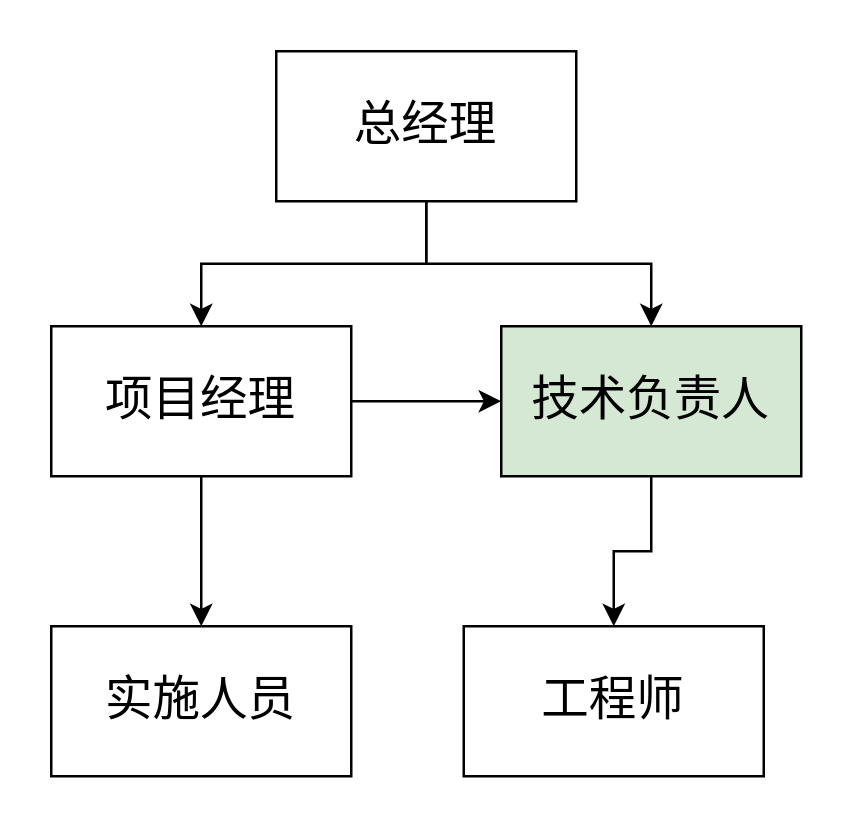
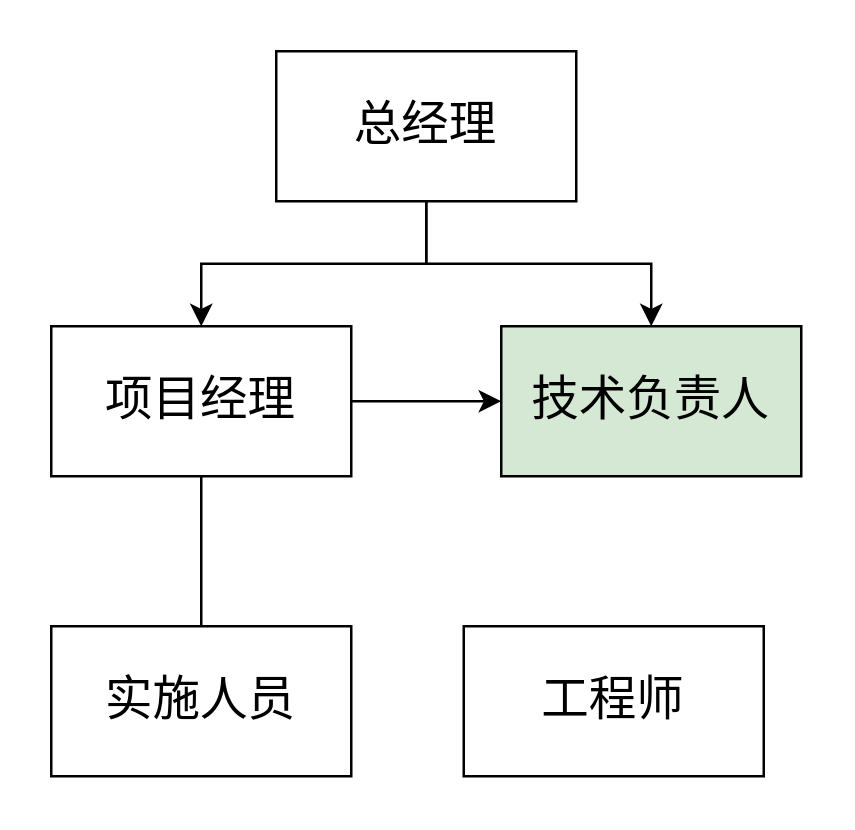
  <mxCell id="0" />
  <mxCell id="1" parent="0" />
  <mxCell id="2" style="edgeStyle=orthogonalEdgeStyle;rounded=0;orthogonalLoop=1;jettySize=auto;html=1;exitX=0.5;exitY=1;exitDx=0;exitDy=0;entryX=0.5;entryY=0;entryDx=0;entryDy=0;" edge="1" parent="1" source="4" target="7"><mxGeometry relative="1" as="geometry" /></mxCell>
  <mxCell id="3" style="edgeStyle=orthogonalEdgeStyle;rounded=0;orthogonalLoop=1;jettySize=auto;html=1;exitX=0.5;exitY=1;exitDx=0;exitDy=0;entryX=0.5;entryY=0;entryDx=0;entryDy=0;" edge="1" parent="1" source="4" target="9"><mxGeometry relative="1" as="geometry" /></mxCell>
  <mxCell id="4" value="总经理" style="rounded=0;whiteSpace=wrap;html=1;fontSize=19;" vertex="1" parent="1"><mxGeometry x="110" y="20" width="120" height="60" as="geometry" /></mxCell>
- <mxCell id="5" value="" style="edgeStyle=orthogonalEdgeStyle;rounded=0;orthogonalLoop=1;jettySize=auto;html=1;" edge="1" parent="1" source="7" target="11"><mxGeometry relative="1" as="geometry" /></mxCell>
+ <mxCell id="5" value="" style="edgeStyle=orthogonalEdgeStyle;rounded=0;orthogonalLoop=1;jettySize=auto;html=1;endArrow=none;" edge="1" parent="1" source="7" target="11"><mxGeometry relative="1" as="geometry" /></mxCell>
  <mxCell id="6" value="" style="edgeStyle=orthogonalEdgeStyle;rounded=0;orthogonalLoop=1;jettySize=auto;html=1;" edge="1" parent="1" source="7" target="9"><mxGeometry relative="1" as="geometry" /></mxCell>
  <mxCell id="7" value="项目经理" style="rounded=0;whiteSpace=wrap;html=1;fontSize=19;" vertex="1" parent="1"><mxGeometry x="20" y="130" width="120" height="60" as="geometry" /></mxCell>
- <mxCell id="8" value="" style="edgeStyle=orthogonalEdgeStyle;rounded=0;orthogonalLoop=1;jettySize=auto;html=1;" edge="1" parent="1" source="9" target="10"><mxGeometry relative="1" as="geometry" /></mxCell>
  <mxCell id="9" value="技术负责人" style="rounded=0;whiteSpace=wrap;html=1;fontSize=19;fillColor=#d5e8d4;" vertex="1" parent="1"><mxGeometry x="200" y="130" width="120" height="60" as="geometry" /></mxCell>
  <mxCell id="10" value="工程师" style="rounded=0;whiteSpace=wrap;html=1;fontSize=19;" vertex="1" parent="1"><mxGeometry x="185" y="250" width="120" height="60" as="geometry" /></mxCell>
  <mxCell id="11" value="实施人员" style="rounded=0;whiteSpace=wrap;html=1;fontSize=19;" vertex="1" parent="1"><mxGeometry x="20" y="250" width="120" height="60" as="geometry" /></mxCell>
